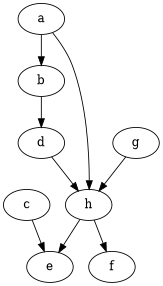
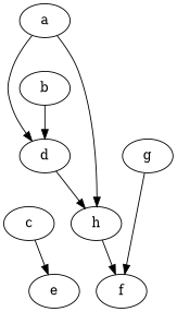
  digraph {
    node [Weight=2]
    edge [Weight=2]
    a
    d
    h [Weight=50]
    c [Weight=3]
    e
    b [Weight=3]
    g [Weight=50]
    f
-   a -> b [Weight=3]
+   a -> d [Weight=3]
    a -> h
    d -> h [Weight=1]
-   h -> e [Weight=1]
    h -> f
    c -> e
    b -> d [Weight=5]
-   g -> h [Weight=1]
+   g -> f [Weight=1]
  }
